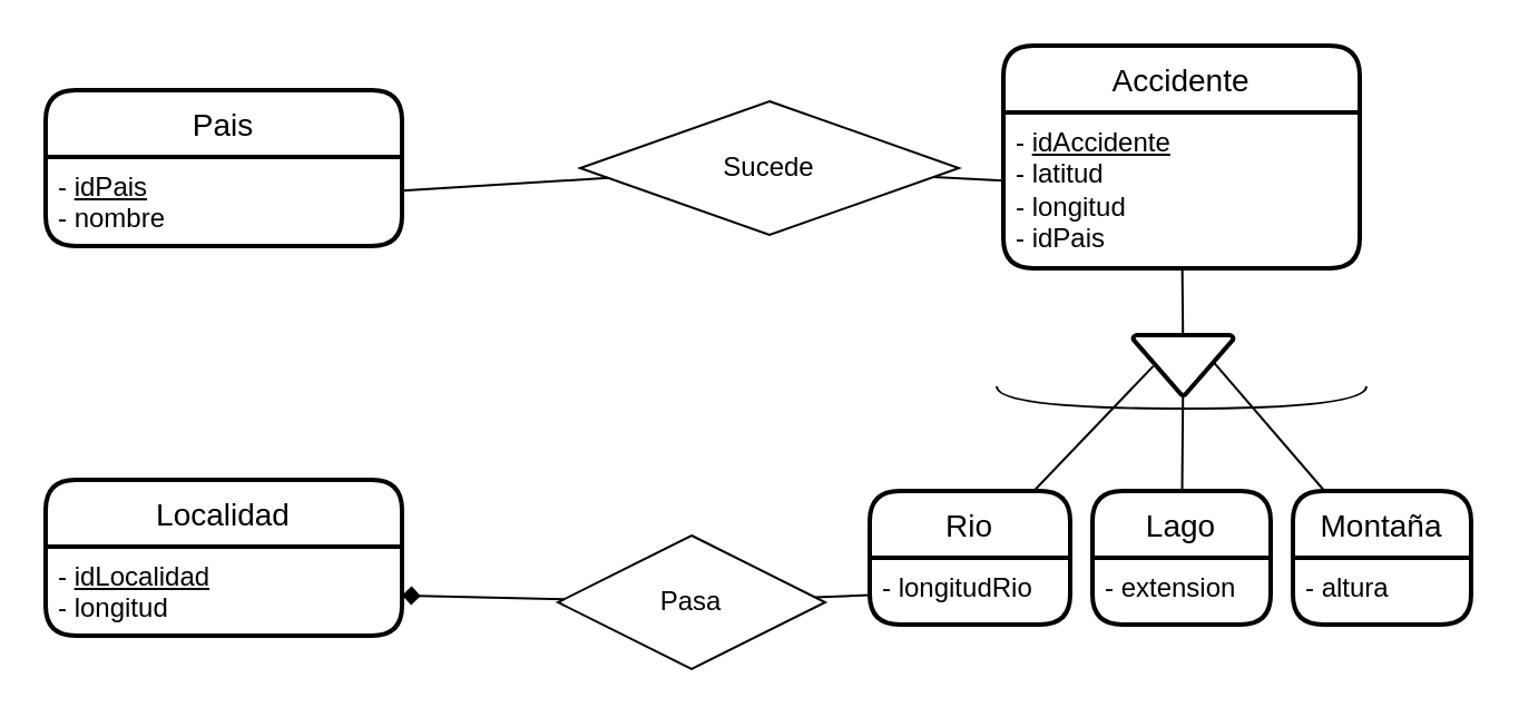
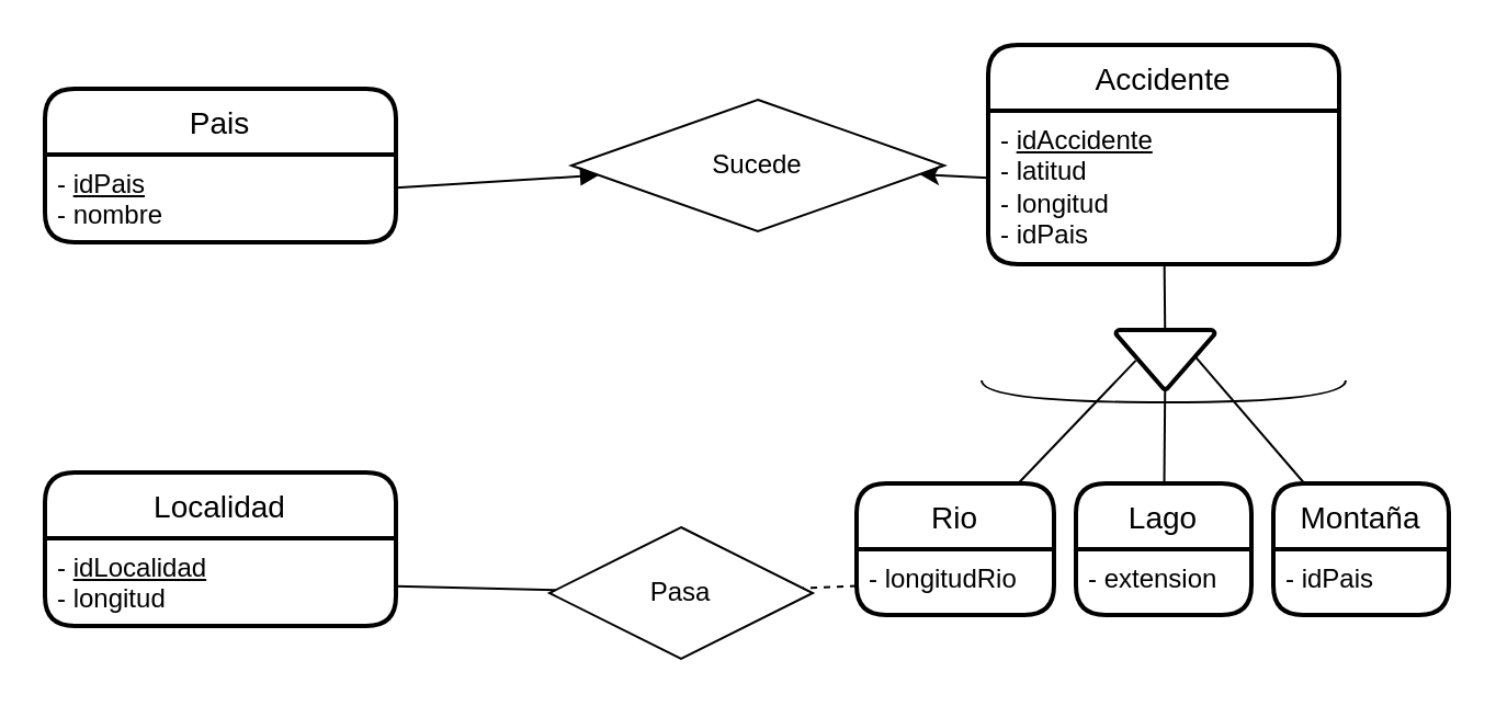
  <mxCell id="0" />
  <mxCell id="1" parent="0" />
  <mxCell id="2" value="Accidente" style="swimlane;childLayout=stackLayout;horizontal=1;startSize=30;horizontalStack=0;rounded=1;fontSize=14;fontStyle=0;strokeWidth=2;resizeParent=0;resizeLast=1;shadow=0;dashed=0;align=center;" vertex="1" parent="1"><mxGeometry y="20" width="160" height="100" as="geometry" x="450" /></mxCell>
  <mxCell id="3" value="- &lt;u&gt;idAccidente&lt;/u&gt;&lt;br&gt;- latitud&lt;br&gt;- longitud&lt;br&gt;- idPais" style="align=left;strokeColor=none;fillColor=none;spacingLeft=4;fontSize=12;verticalAlign=top;resizable=0;rotatable=0;part=1;html=1;" vertex="1" parent="2"><mxGeometry y="30" width="160" height="70" as="geometry" /></mxCell>
  <mxCell id="4" value="Pais" style="swimlane;childLayout=stackLayout;horizontal=1;startSize=30;horizontalStack=0;rounded=1;fontSize=14;fontStyle=0;strokeWidth=2;resizeParent=0;resizeLast=1;shadow=0;dashed=0;align=center;" vertex="1" parent="1"><mxGeometry x="20" y="40" width="160" height="70" as="geometry" /></mxCell>
  <mxCell id="5" value="- &lt;u&gt;idPais&lt;/u&gt;&lt;br&gt;- nombre" style="align=left;strokeColor=none;fillColor=none;spacingLeft=4;fontSize=12;verticalAlign=top;resizable=0;rotatable=0;part=1;html=1;" vertex="1" parent="4"><mxGeometry y="30" width="160" height="40" as="geometry" /></mxCell>
  <mxCell id="6" value="Localidad" style="swimlane;childLayout=stackLayout;horizontal=1;startSize=30;horizontalStack=0;rounded=1;fontSize=14;fontStyle=0;strokeWidth=2;resizeParent=0;resizeLast=1;shadow=0;dashed=0;align=center;" vertex="1" parent="1"><mxGeometry x="20" y="215" width="160" height="70" as="geometry" /></mxCell>
  <mxCell id="7" value="- &lt;u&gt;idLocalidad&lt;/u&gt;&lt;br&gt;- longitud" style="align=left;strokeColor=none;fillColor=none;spacingLeft=4;fontSize=12;verticalAlign=top;resizable=0;rotatable=0;part=1;html=1;" vertex="1" parent="6"><mxGeometry y="30" width="160" height="40" as="geometry" /></mxCell>
  <mxCell id="8" value="Sucede" style="shape=rhombus;perimeter=rhombusPerimeter;whiteSpace=wrap;html=1;align=center;" vertex="1" parent="1"><mxGeometry x="260" y="45" width="170" height="60" as="geometry" /></mxCell>
  <mxCell id="9" value="Pasa" style="shape=rhombus;perimeter=rhombusPerimeter;whiteSpace=wrap;html=1;align=center;" vertex="1" parent="1"><mxGeometry x="250" y="240" width="120" height="60" as="geometry" /></mxCell>
- <mxCell id="10" value="" style="endArrow=none;html=1;rounded=0;" edge="1" parent="1" source="5" target="8"><mxGeometry relative="1" as="geometry"><mxPoint x="240" y="160" as="sourcePoint" /><mxPoint x="400" y="160" as="targetPoint" /></mxGeometry></mxCell>
- <mxCell id="11" value="" style="endArrow=none;html=1;rounded=0;" edge="1" parent="1" source="3" target="8"><mxGeometry relative="1" as="geometry"><mxPoint x="190" y="94.545" as="sourcePoint" /><mxPoint x="277.2" y="88.6" as="targetPoint" /></mxGeometry></mxCell>
- <mxCell id="12" value="" style="endArrow=diamond;html=1;rounded=0;" edge="1" parent="1" source="9" target="7"><mxGeometry relative="1" as="geometry"><mxPoint x="460" y="91.19" as="sourcePoint" /><mxPoint x="384.783" y="87.609" as="targetPoint" /></mxGeometry></mxCell>
- <mxCell id="13" value="" style="endArrow=none;html=1;rounded=0;" edge="1" parent="1" source="19" target="9"><mxGeometry relative="1" as="geometry"><mxPoint x="257.826" y="263.913" as="sourcePoint" /><mxPoint x="190" y="269" as="targetPoint" /></mxGeometry></mxCell>
+ <mxCell id="10" value="" style="endArrow=block;html=1;rounded=0;" edge="1" parent="1" source="5" target="8"><mxGeometry relative="1" as="geometry"><mxPoint x="240" y="160" as="sourcePoint" /><mxPoint x="400" y="160" as="targetPoint" /></mxGeometry></mxCell>
+ <mxCell id="11" value="" style="endArrow=classic;html=1;rounded=0;" edge="1" parent="1" source="3" target="8"><mxGeometry relative="1" as="geometry"><mxPoint x="190" y="94.545" as="sourcePoint" /><mxPoint x="277.2" y="88.6" as="targetPoint" /></mxGeometry></mxCell>
+ <mxCell id="12" value="" style="endArrow=none;html=1;rounded=0;" edge="1" parent="1" source="9" target="7"><mxGeometry relative="1" as="geometry"><mxPoint x="460" y="91.19" as="sourcePoint" /><mxPoint x="384.783" y="87.609" as="targetPoint" /></mxGeometry></mxCell>
+ <mxCell id="13" value="" style="endArrow=none;html=1;rounded=0;dashed=1;" edge="1" parent="1" source="19" target="9"><mxGeometry relative="1" as="geometry"><mxPoint x="257.826" y="263.913" as="sourcePoint" /><mxPoint x="190" y="269" as="targetPoint" /></mxGeometry></mxCell>
  <mxCell id="14" value="" style="endArrow=none;html=1;rounded=0;" edge="1" parent="1" source="22" target="3"><mxGeometry relative="1" as="geometry"><mxPoint x="400" y="270" as="sourcePoint" /><mxPoint x="359.091" y="265.455" as="targetPoint" /></mxGeometry></mxCell>
  <mxCell id="15" value="" style="group" vertex="1" connectable="0" parent="1"><mxGeometry x="390" y="150" width="270" height="130" as="geometry" /></mxCell>
  <mxCell id="16" value="Lago" style="swimlane;childLayout=stackLayout;horizontal=1;startSize=30;horizontalStack=0;rounded=1;fontSize=14;fontStyle=0;strokeWidth=2;resizeParent=0;resizeLast=1;shadow=0;dashed=0;align=center;" vertex="1" parent="15"><mxGeometry x="100" y="70" width="80" height="60" as="geometry" /></mxCell>
  <mxCell id="17" value="- extension" style="align=left;strokeColor=none;fillColor=none;spacingLeft=4;fontSize=12;verticalAlign=top;resizable=0;rotatable=0;part=1;html=1;" vertex="1" parent="16"><mxGeometry y="30" width="80" height="30" as="geometry" /></mxCell>
  <mxCell id="18" value="Rio" style="swimlane;childLayout=stackLayout;horizontal=1;startSize=30;horizontalStack=0;rounded=1;fontSize=14;fontStyle=0;strokeWidth=2;resizeParent=0;resizeLast=1;shadow=0;dashed=0;align=center;" vertex="1" parent="15"><mxGeometry y="70" width="90" height="60" as="geometry" /></mxCell>
  <mxCell id="19" value="- longitudRio" style="align=left;strokeColor=none;fillColor=none;spacingLeft=4;fontSize=12;verticalAlign=top;resizable=0;rotatable=0;part=1;html=1;" vertex="1" parent="18"><mxGeometry y="30" width="90" height="30" as="geometry" /></mxCell>
  <mxCell id="20" value="Montaña" style="swimlane;childLayout=stackLayout;horizontal=1;startSize=30;horizontalStack=0;rounded=1;fontSize=14;fontStyle=0;strokeWidth=2;resizeParent=0;resizeLast=1;shadow=0;dashed=0;align=center;" vertex="1" parent="15"><mxGeometry x="190" y="70" width="80" height="60" as="geometry" /></mxCell>
- <mxCell id="21" value="- altura" style="align=left;strokeColor=none;fillColor=none;spacingLeft=4;fontSize=12;verticalAlign=top;resizable=0;rotatable=0;part=1;html=1;" vertex="1" parent="20"><mxGeometry y="30" width="80" height="30" as="geometry" /></mxCell>
+ <mxCell id="21" value="- idPais" style="align=left;strokeColor=none;fillColor=none;spacingLeft=4;fontSize=12;verticalAlign=top;resizable=0;rotatable=0;part=1;html=1;" vertex="1" parent="20"><mxGeometry y="30" width="80" height="30" as="geometry" /></mxCell>
  <mxCell id="22" value="" style="strokeWidth=2;html=1;shape=mxgraph.flowchart.merge_or_storage;whiteSpace=wrap;fontSize=12;" vertex="1" parent="15"><mxGeometry x="118.25" width="45" height="27" as="geometry" /></mxCell>
  <mxCell id="23" value="" style="shape=requiredInterface;html=1;verticalLabelPosition=bottom;sketch=0;fontSize=12;direction=south;" vertex="1" parent="15"><mxGeometry x="57" y="23" width="166" height="10" as="geometry" /></mxCell>
  <mxCell id="24" value="" style="endArrow=none;html=1;rounded=0;exitX=0.201;exitY=0.516;exitDx=0;exitDy=0;exitPerimeter=0;" edge="1" parent="15" source="22" target="18"><mxGeometry relative="1" as="geometry"><mxPoint x="150.621" y="10" as="sourcePoint" /><mxPoint x="150.334" y="-20" as="targetPoint" /></mxGeometry></mxCell>
  <mxCell id="25" value="" style="endArrow=none;html=1;rounded=0;" edge="1" parent="15" source="22" target="16"><mxGeometry relative="1" as="geometry"><mxPoint x="137.295" y="23.932" as="sourcePoint" /><mxPoint x="80" y="80" as="targetPoint" /></mxGeometry></mxCell>
  <mxCell id="26" value="" style="endArrow=none;html=1;rounded=0;exitX=0.794;exitY=0.432;exitDx=0;exitDy=0;exitPerimeter=0;" edge="1" parent="15" source="22" target="20"><mxGeometry relative="1" as="geometry"><mxPoint x="147.295" y="33.932" as="sourcePoint" /><mxPoint x="148.933" y="80" as="targetPoint" /></mxGeometry></mxCell>
